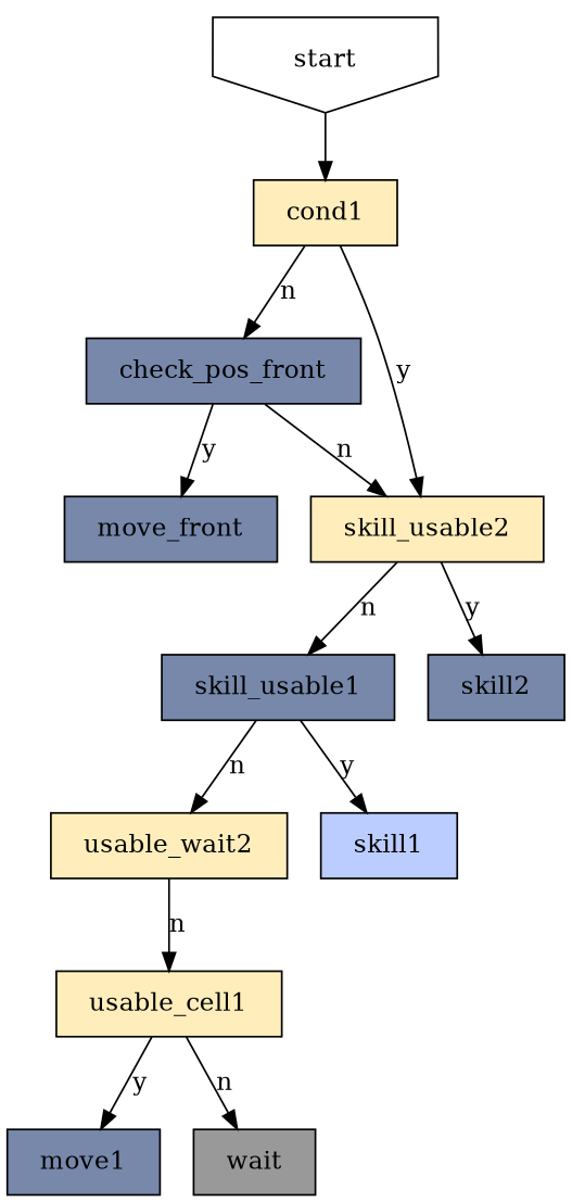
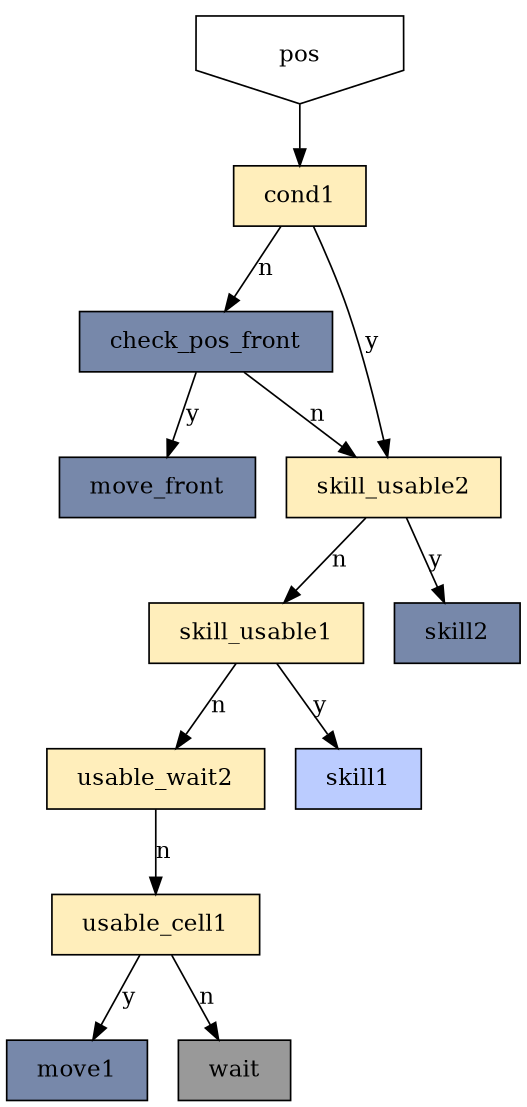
  digraph {
    concentrate=true
    fixedsize=true
    node [margin="0.25,0.125" shape=rect fillcolor="#FFEEBB" style=filled]
-   start [shape=invhouse fillcolor="" style=""]
+   start [shape=invhouse label=pos fillcolor="" style=""]
    cond1
    check_pos_front [fillcolor="#7788aa"]
    skill_usable2
    move_front [fillcolor="#7788aa"]
-   skill_usable1 [fillcolor="#7788aa"]
+   skill_usable1
    skill2 [fillcolor="#7788aa"]
    n8 [label=usable_wait2]
    skill1 [fillcolor="#BBCCFF"]
    usable_cell1
    move1 [fillcolor="#7788aa"]
    wait [fillcolor="#999999"]
    start -> cond1
    cond1 -> check_pos_front [label=n]
    cond1 -> skill_usable2 [label=y]
    check_pos_front -> skill_usable2 [label=n]
    check_pos_front -> move_front [label=y]
    skill_usable2 -> skill_usable1 [label=n]
    skill_usable2 -> skill2 [label=y]
    skill_usable1 -> n8 [label=n]
    skill_usable1 -> skill1 [label=y]
    n8 -> usable_cell1 [label=n]
    usable_cell1 -> move1 [label=y]
    usable_cell1 -> wait [label=n]
  }
